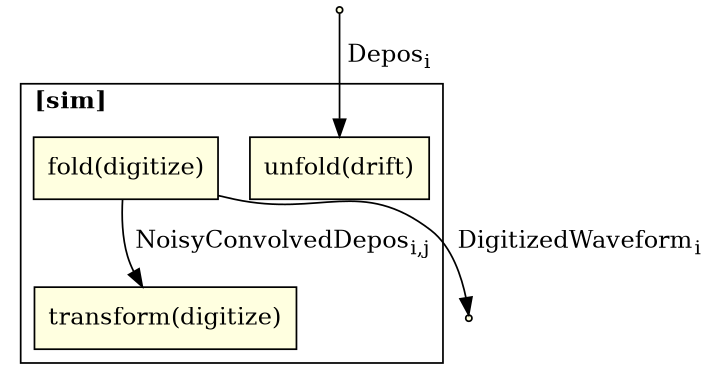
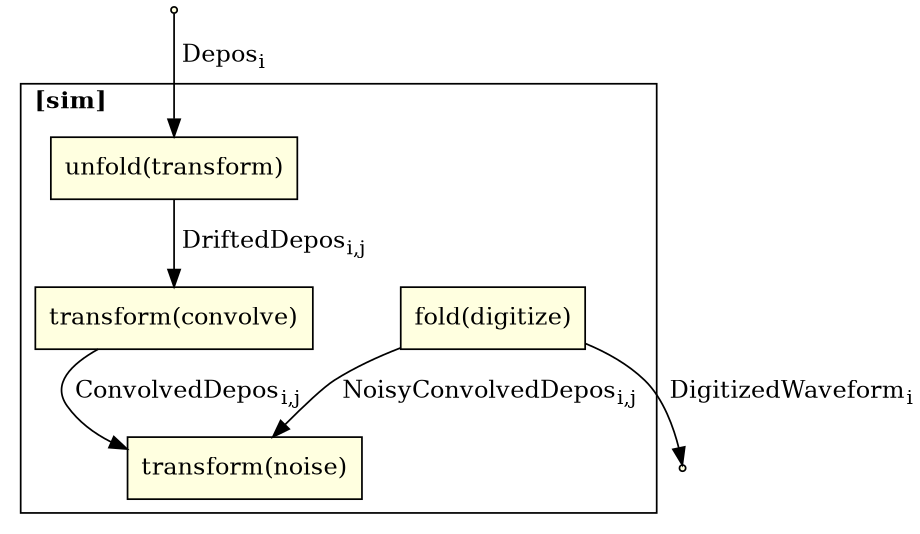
  digraph {
    node [fillcolor=lightyellow shape=rounded style=filled]
-   n1 [label="unfold(drift)"]
-   n2 [label="transform(digitize)"]
+   n1 [label="unfold(transform)"]
+   n2 [label="transform(noise)"]
+   n3 [label="transform(convolve)"]
    n4 [label="fold(digitize)"]
    n5 [label=output shape=point]
    n6 [label=input shape=point]
    subgraph cluster_1 {
      label=<<b>[sim]</b>>
      labeljust=left
      n1
      n2
+     n3
      n4
    }
+   n1 -> n3 [label=< DriftedDepos<sub>i,j</sub>>]
+   n3 -> n2 [label=< ConvolvedDepos<sub>i,j</sub>>]
    n4 -> n2 [label=< NoisyConvolvedDepos<sub>i,j</sub>>]
    n4 -> n5 [label=< DigitizedWaveform<sub>i</sub>>]
    n6 -> n1 [label=< Depos<sub>i</sub>>]
  }
